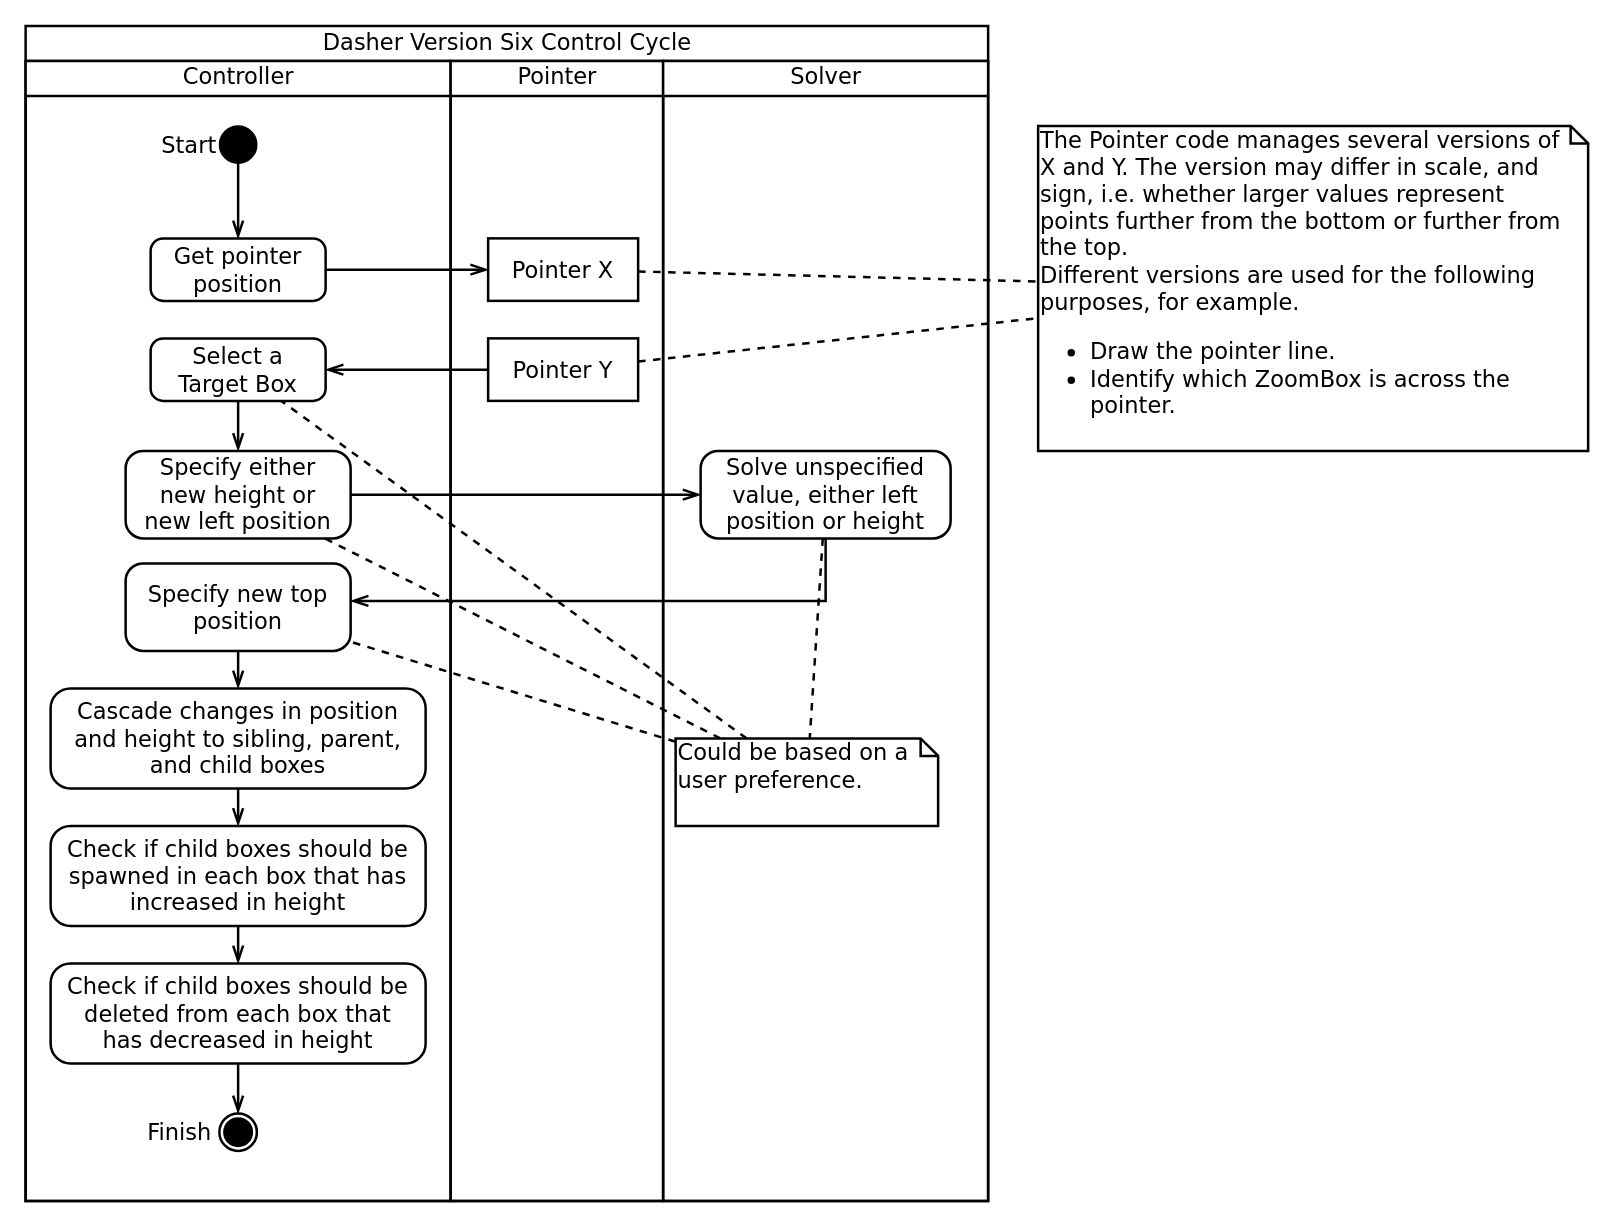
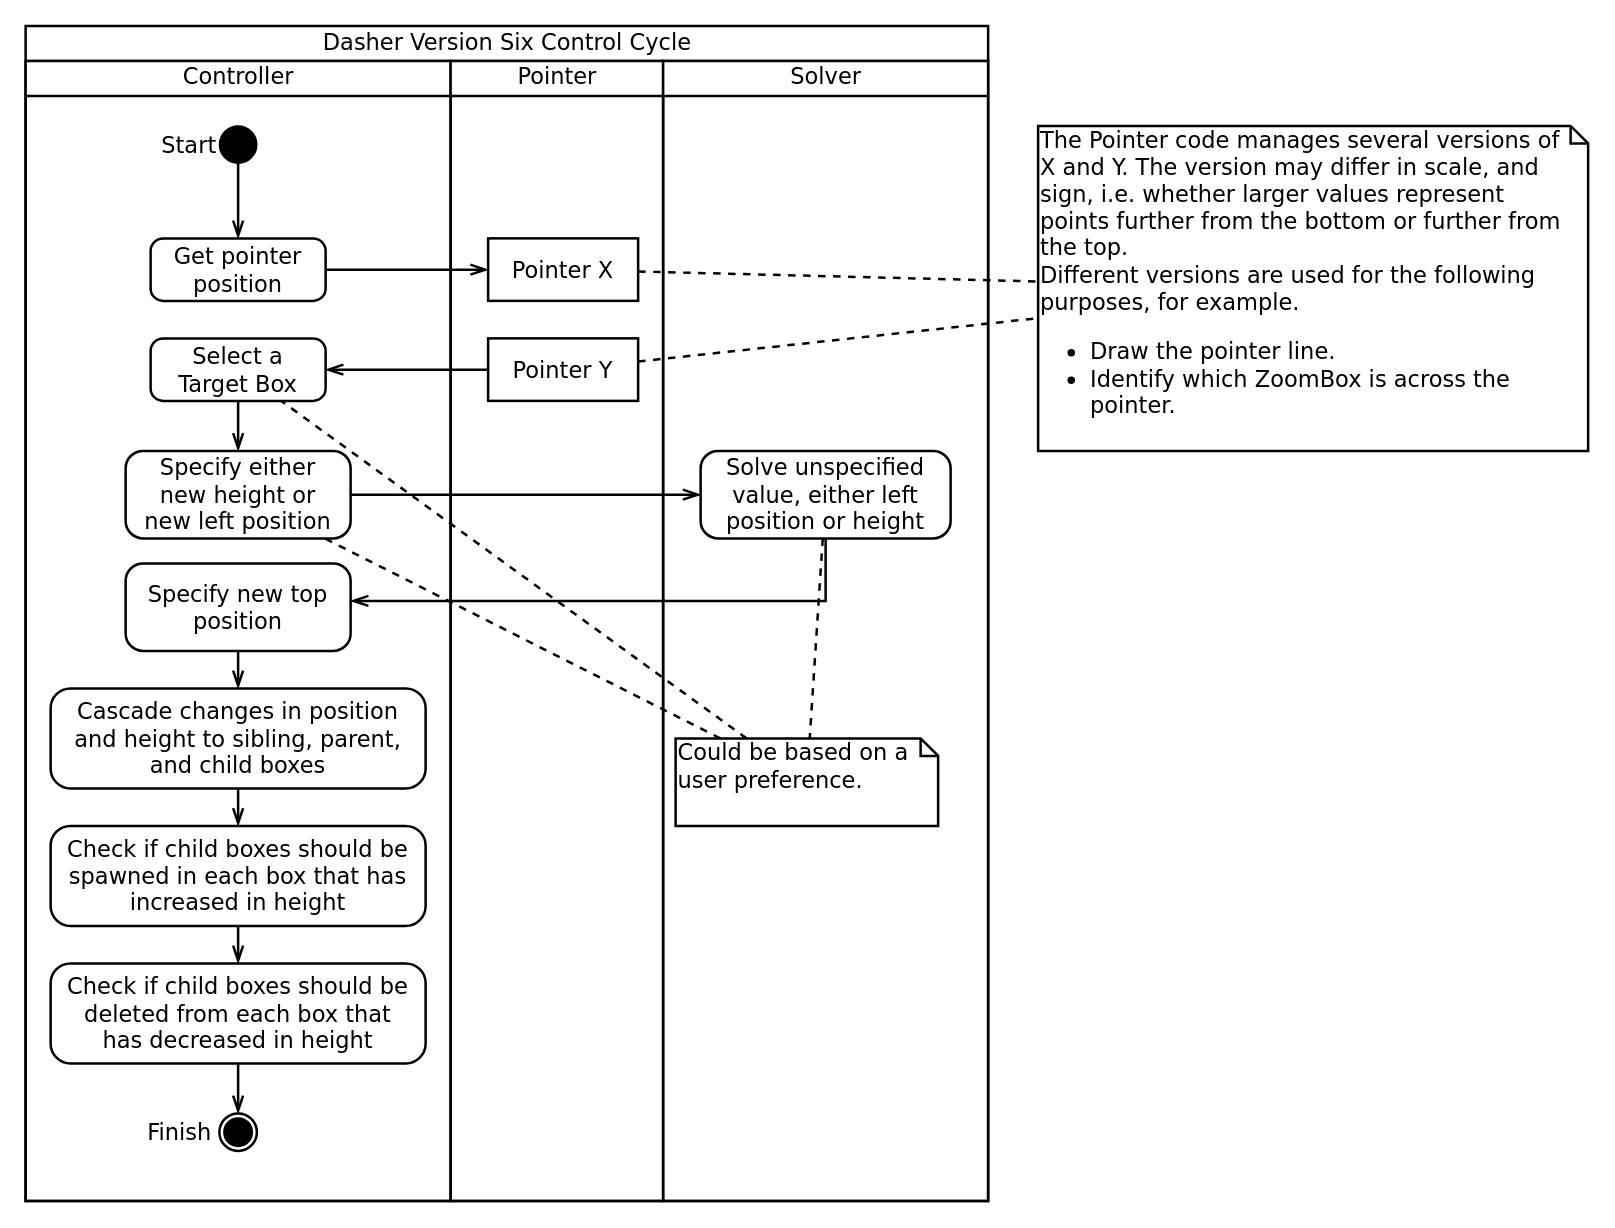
  <mxCell id="0" />
  <mxCell id="1" parent="0" />
  <mxCell id="2" value="Dasher Version Six Control Cycle" style="swimlane;html=1;childLayout=stackLayout;resizeParent=1;resizeParentMax=0;startSize=28;fontStyle=0;fontSize=18;strokeWidth=2;spacingBottom=3;fontFamily=DejaVu Sans;" parent="1" vertex="1"><mxGeometry x="20" y="20" width="770" height="940" as="geometry" /></mxCell>
  <mxCell id="3" value="" style="endArrow=openThin;html=1;fontSize=18;strokeWidth=2;endFill=0;endSize=10;labelBackgroundColor=none;spacingTop=-55;align=left;rounded=0;elbow=vertical;fontFamily=DejaVu Sans;" parent="2" source="12" target="26" edge="1"><mxGeometry width="50" height="50" relative="1" as="geometry"><mxPoint x="187.144" y="930" as="sourcePoint" /><mxPoint x="500" y="379" as="targetPoint" /></mxGeometry></mxCell>
  <mxCell id="4" value="Controller" style="swimlane;html=1;startSize=28;fontStyle=0;fontSize=18;strokeWidth=2;spacingBottom=4;fontFamily=DejaVu Sans;" parent="2" vertex="1"><mxGeometry y="28" width="340" height="912" as="geometry" /></mxCell>
  <mxCell id="5" value="Finish" style="ellipse;html=1;shape=endState;fillColor=#000000;strokeColor=#000000;perimeterSpacing=0;strokeWidth=2;align=right;fontSize=18;spacingLeft=0;fontFamily=DejaVu Sans;spacing=32;" parent="4" vertex="1"><mxGeometry x="155" y="842" width="30" height="30" as="geometry" /></mxCell>
  <mxCell id="6" value="Check if child boxes should be deleted from each box that has decreased in height" style="rounded=1;shadow=0;comic=0;labelBackgroundColor=none;strokeColor=#000000;strokeWidth=2;fillColor=none;fontFamily=DejaVu Sans;fontSize=18;fontColor=#000000;align=center;arcSize=20;spacingTop=10;spacingLeft=10;spacing=2;spacingBottom=10;spacingRight=10;points=[[0.2, 0], [0.4, 0], [0.6, 0], [0.8, 0], [0.5,1]];whiteSpace=wrap;" parent="4" vertex="1"><mxGeometry x="20" y="722" width="300" height="80" as="geometry" /></mxCell>
  <mxCell id="7" value="Specify new top position" style="rounded=1;shadow=0;comic=0;labelBackgroundColor=none;strokeColor=#000000;strokeWidth=2;fillColor=none;fontFamily=DejaVu Sans;fontSize=18;fontColor=#000000;align=center;arcSize=20;spacingTop=10;spacingLeft=10;spacing=2;spacingBottom=10;spacingRight=10;points=[[0.2, 0], [0.4, 0], [0.6, 0], [0.8, 0], [0.5,1]];whiteSpace=wrap;" parent="4" vertex="1"><mxGeometry x="80" y="402" width="180" height="70" as="geometry" /></mxCell>
  <mxCell id="8" value="Start" style="ellipse;whiteSpace=wrap;html=1;rounded=0;shadow=0;comic=0;labelBackgroundColor=none;strokeColor=#000000;strokeWidth=1;fillColor=#000000;fontFamily=DejaVu Sans;fontSize=18;fontColor=#000000;align=right;aspect=fixed;verticalAlign=middle;spacing=32;" parent="4" vertex="1"><mxGeometry x="155.0" y="52" width="30" height="30" as="geometry" /></mxCell>
  <mxCell id="9" value="Get pointer position" style="rounded=1;shadow=0;comic=0;labelBackgroundColor=none;strokeColor=#000000;strokeWidth=2;fillColor=none;fontFamily=DejaVu Sans;fontSize=18;fontColor=#000000;align=center;arcSize=20;spacingTop=10;spacingLeft=10;spacing=2;spacingBottom=10;spacingRight=10;points=[[0.2, 0], [0.4, 0], [0.6, 0], [0.8, 0], [0.5,1]];whiteSpace=wrap;" parent="4" vertex="1"><mxGeometry x="100" y="142" width="140" height="50" as="geometry" /></mxCell>
  <mxCell id="10" value="" style="endArrow=openThin;html=1;fontSize=18;strokeWidth=2;endFill=0;endSize=10;labelBackgroundColor=none;spacingTop=-55;align=left;rounded=0;elbow=vertical;fontFamily=DejaVu Sans;" parent="4" source="8" target="9" edge="1"><mxGeometry width="50" height="50" relative="1" as="geometry"><mxPoint x="330.0" y="342" as="sourcePoint" /><mxPoint x="455" y="342" as="targetPoint" /></mxGeometry></mxCell>
  <mxCell id="11" value="Select a Target Box" style="rounded=1;shadow=0;comic=0;labelBackgroundColor=none;strokeColor=#000000;strokeWidth=2;fillColor=none;fontFamily=DejaVu Sans;fontSize=18;fontColor=#000000;align=center;arcSize=20;spacingTop=10;spacingLeft=10;spacing=2;spacingBottom=10;spacingRight=10;points=[[0.2, 0], [0.4, 0], [0.6, 0], [0.8, 0], [0.5,1]];whiteSpace=wrap;" parent="4" vertex="1"><mxGeometry x="100" y="222" width="140" height="50" as="geometry" /></mxCell>
  <mxCell id="12" value="Specify either new height or new left position" style="rounded=1;shadow=0;comic=0;labelBackgroundColor=none;strokeColor=#000000;strokeWidth=2;fillColor=none;fontFamily=DejaVu Sans;fontSize=18;fontColor=#000000;align=center;arcSize=20;spacingTop=10;spacingLeft=10;spacing=2;spacingBottom=10;spacingRight=10;points=[[0.2, 0], [0.4, 0], [0.6, 0], [0.8, 0], [0.5,1]];whiteSpace=wrap;" parent="4" vertex="1"><mxGeometry x="80" y="312" width="180" height="70" as="geometry" /></mxCell>
  <mxCell id="13" value="" style="endArrow=openThin;html=1;fontSize=18;strokeWidth=2;endFill=0;endSize=10;labelBackgroundColor=none;spacingTop=-55;align=left;rounded=0;elbow=vertical;fontFamily=DejaVu Sans;" parent="4" source="11" target="12" edge="1"><mxGeometry width="50" height="50" relative="1" as="geometry"><mxPoint x="400" y="287" as="sourcePoint" /><mxPoint x="225" y="287" as="targetPoint" /></mxGeometry></mxCell>
  <mxCell id="14" value="" style="endArrow=openThin;html=1;fontSize=18;strokeWidth=2;endFill=0;endSize=10;labelBackgroundColor=none;spacingTop=-55;align=left;rounded=0;elbow=vertical;fontFamily=DejaVu Sans;" parent="4" source="7" target="15" edge="1"><mxGeometry width="50" height="50" relative="1" as="geometry"><mxPoint x="297.5" y="387" as="sourcePoint" /><mxPoint x="570" y="387" as="targetPoint" /></mxGeometry></mxCell>
  <mxCell id="15" value="Cascade changes in position and height to sibling, parent, and child boxes" style="rounded=1;shadow=0;comic=0;labelBackgroundColor=none;strokeColor=#000000;strokeWidth=2;fillColor=none;fontFamily=DejaVu Sans;fontSize=18;fontColor=#000000;align=center;arcSize=20;spacingTop=10;spacingLeft=10;spacing=2;spacingBottom=10;spacingRight=10;points=[[0.2, 0], [0.4, 0], [0.6, 0], [0.8, 0], [0.5,1]];whiteSpace=wrap;" parent="4" vertex="1"><mxGeometry x="20" y="502" width="300" height="80" as="geometry" /></mxCell>
  <mxCell id="16" value="Check if child boxes should be spawned in each box that has increased in height" style="rounded=1;shadow=0;comic=0;labelBackgroundColor=none;strokeColor=#000000;strokeWidth=2;fillColor=none;fontFamily=DejaVu Sans;fontSize=18;fontColor=#000000;align=center;arcSize=20;spacingTop=10;spacingLeft=10;spacing=2;spacingBottom=10;spacingRight=10;points=[[0.2, 0], [0.4, 0], [0.6, 0], [0.8, 0], [0.5,1]];whiteSpace=wrap;" parent="4" vertex="1"><mxGeometry x="20" y="612" width="300" height="80" as="geometry" /></mxCell>
  <mxCell id="17" value="" style="endArrow=openThin;html=1;fontSize=18;strokeWidth=2;endFill=0;endSize=10;labelBackgroundColor=none;spacingTop=-55;align=left;rounded=0;elbow=vertical;fontFamily=DejaVu Sans;" parent="4" source="15" target="16" edge="1"><mxGeometry width="50" height="50" relative="1" as="geometry"><mxPoint x="207.5" y="150" as="sourcePoint" /><mxPoint x="207.5" y="210" as="targetPoint" /></mxGeometry></mxCell>
  <mxCell id="18" value="" style="endArrow=openThin;html=1;fontSize=18;strokeWidth=2;endFill=0;endSize=10;labelBackgroundColor=none;spacingTop=-55;align=left;rounded=0;elbow=vertical;fontFamily=DejaVu Sans;" parent="4" source="16" target="6" edge="1"><mxGeometry width="50" height="50" relative="1" as="geometry"><mxPoint x="209.091" y="650" as="sourcePoint" /><mxPoint x="208.409" y="680" as="targetPoint" /></mxGeometry></mxCell>
  <mxCell id="19" value="" style="endArrow=openThin;html=1;fontSize=18;strokeWidth=2;endFill=0;endSize=10;labelBackgroundColor=none;spacingTop=-55;align=left;rounded=0;elbow=vertical;fontFamily=DejaVu Sans;" parent="4" source="6" target="5" edge="1"><mxGeometry width="50" height="50" relative="1" as="geometry"><mxPoint x="220" y="150" as="sourcePoint" /><mxPoint x="220" y="210" as="targetPoint" /></mxGeometry></mxCell>
  <mxCell id="20" value="Pointer" style="swimlane;html=1;startSize=28;fontStyle=0;fontSize=18;strokeWidth=2;spacingBottom=4;fontFamily=DejaVu Sans;" parent="2" vertex="1"><mxGeometry x="340" y="28" width="170" height="912" as="geometry" /></mxCell>
  <mxCell id="21" value="Pointer X" style="rounded=0;shadow=0;comic=0;labelBackgroundColor=none;strokeColor=#000000;strokeWidth=2;fillColor=none;fontFamily=DejaVu Sans;fontSize=18;fontColor=#000000;align=center;arcSize=20;spacingTop=10;spacingLeft=10;spacing=2;spacingBottom=10;spacingRight=10;points=[[0.2, 0], [0.4, 0], [0.6, 0], [0.8, 0], [0.5,1]];whiteSpace=wrap;" parent="20" vertex="1"><mxGeometry x="30" y="142" width="120" height="50" as="geometry" /></mxCell>
  <mxCell id="22" value="Pointer Y" style="rounded=0;shadow=0;comic=0;labelBackgroundColor=none;strokeColor=#000000;strokeWidth=2;fillColor=none;fontFamily=DejaVu Sans;fontSize=18;fontColor=#000000;align=center;arcSize=20;spacingTop=10;spacingLeft=10;spacing=2;spacingBottom=10;spacingRight=10;points=[[0.2, 0], [0.4, 0], [0.6, 0], [0.8, 0], [0.5,1]];whiteSpace=wrap;" parent="20" vertex="1"><mxGeometry x="30" y="222" width="120" height="50" as="geometry" /></mxCell>
  <mxCell id="23" value="" style="endArrow=openThin;html=1;fontSize=18;strokeWidth=2;endFill=0;endSize=10;labelBackgroundColor=none;spacingTop=-55;align=left;rounded=0;elbow=vertical;fontFamily=DejaVu Sans;" parent="2" source="9" target="21" edge="1"><mxGeometry width="50" height="50" relative="1" as="geometry"><mxPoint x="90" y="740" as="sourcePoint" /><mxPoint x="530" y="409" as="targetPoint" /></mxGeometry></mxCell>
  <mxCell id="24" value="" style="endArrow=openThin;html=1;fontSize=18;strokeWidth=2;endFill=0;endSize=10;labelBackgroundColor=none;spacingTop=-55;align=left;rounded=0;elbow=vertical;fontFamily=DejaVu Sans;" parent="2" source="22" target="11" edge="1"><mxGeometry width="50" height="50" relative="1" as="geometry"><mxPoint x="465" y="235" as="sourcePoint" /><mxPoint x="550" y="235" as="targetPoint" /></mxGeometry></mxCell>
  <mxCell id="25" value="Solver" style="swimlane;html=1;startSize=28;fontStyle=0;fontSize=18;strokeWidth=2;spacingBottom=4;fontFamily=DejaVu Sans;" parent="2" vertex="1"><mxGeometry x="510" y="28" width="260" height="912" as="geometry" /></mxCell>
  <mxCell id="26" value="Solve unspecified value, either left position or height" style="rounded=1;shadow=0;comic=0;labelBackgroundColor=none;strokeColor=#000000;strokeWidth=2;fillColor=none;fontFamily=DejaVu Sans;fontSize=18;fontColor=#000000;align=center;arcSize=20;spacingTop=10;spacingLeft=10;spacing=2;spacingBottom=10;spacingRight=10;points=[[0.2, 0], [0.4, 0], [0.6, 0], [0.8, 0], [0.5,1]];whiteSpace=wrap;" parent="25" vertex="1"><mxGeometry x="30" y="312" width="200" height="70" as="geometry" /></mxCell>
  <mxCell id="27" value="" style="endArrow=none;html=1;fontSize=18;strokeWidth=2;endFill=0;labelBackgroundColor=none;spacingTop=-55;align=left;rounded=0;dashed=1;endSize=10;fontFamily=DejaVu Sans;" parent="25" source="26" target="28" edge="1"><mxGeometry width="50" height="50" relative="1" as="geometry"><mxPoint x="-30" y="179.586" as="sourcePoint" /><mxPoint x="270" y="192.517" as="targetPoint" /></mxGeometry></mxCell>
  <mxCell id="28" value="Could be based on a user preference." style="shape=note;whiteSpace=wrap;html=1;size=14;verticalAlign=top;align=left;spacingTop=-6;strokeWidth=2;fontSize=18;fillColor=none;spacingRight=13;fontStyle=0;fontFamily=DejaVu Sans;" parent="25" vertex="1"><mxGeometry x="10" y="542" width="210" height="70" as="geometry" /></mxCell>
  <mxCell id="29" value="" style="endArrow=openThin;html=1;fontSize=18;strokeWidth=2;endFill=0;endSize=10;labelBackgroundColor=none;spacingTop=-55;align=left;rounded=0;elbow=vertical;edgeStyle=elbowEdgeStyle;fontFamily=DejaVu Sans;" parent="2" source="26" target="7" edge="1"><mxGeometry width="50" height="50" relative="1" as="geometry"><mxPoint x="185" y="135" as="sourcePoint" /><mxPoint x="165" y="930" as="targetPoint" /><Array as="points"><mxPoint x="380" y="460" /></Array></mxGeometry></mxCell>
  <mxCell id="30" value="" style="endArrow=none;html=1;fontSize=18;strokeWidth=2;endFill=0;labelBackgroundColor=none;spacingTop=-55;align=left;rounded=0;dashed=1;endSize=10;fontFamily=DejaVu Sans;" parent="2" source="28" target="11" edge="1"><mxGeometry width="50" height="50" relative="1" as="geometry"><mxPoint x="480" y="207.586" as="sourcePoint" /><mxPoint x="780" y="220.517" as="targetPoint" /></mxGeometry></mxCell>
  <mxCell id="31" value="" style="endArrow=none;html=1;fontSize=18;strokeWidth=2;endFill=0;labelBackgroundColor=none;spacingTop=-55;align=left;rounded=0;dashed=1;endSize=10;fontFamily=DejaVu Sans;" parent="2" source="28" target="12" edge="1"><mxGeometry width="50" height="50" relative="1" as="geometry"><mxPoint x="-150" y="244.808" as="sourcePoint" /><mxPoint x="65" y="275.128" as="targetPoint" /></mxGeometry></mxCell>
- <mxCell id="32" value="" style="endArrow=none;html=1;fontSize=18;strokeWidth=2;endFill=0;labelBackgroundColor=none;spacingTop=-55;align=left;rounded=0;dashed=1;endSize=10;fontFamily=DejaVu Sans;" parent="2" source="28" target="7" edge="1"><mxGeometry width="50" height="50" relative="1" as="geometry"><mxPoint x="-166.935" y="265" as="sourcePoint" /><mxPoint x="46.935" y="350" as="targetPoint" /></mxGeometry></mxCell>
  <mxCell id="33" value="The Pointer code manages several versions of X and Y. The version may differ in scale, and sign, i.e. whether larger values represent points further from the bottom or further from the top.&lt;br&gt;Different versions are used for the following purposes, for example.&amp;nbsp;&lt;br&gt;&lt;ul&gt;&lt;li&gt;Draw the pointer line.&lt;/li&gt;&lt;li&gt;Identify which ZoomBox is across the pointer.&lt;/li&gt;&lt;/ul&gt;" style="shape=note;whiteSpace=wrap;html=1;size=14;verticalAlign=top;align=left;spacingTop=-6;strokeWidth=2;fontSize=18;fillColor=none;spacingRight=13;fontStyle=0;fontFamily=DejaVu Sans;" parent="1" vertex="1"><mxGeometry x="830" y="100" width="440" height="260" as="geometry" /></mxCell>
  <mxCell id="34" value="" style="endArrow=none;html=1;fontSize=18;strokeWidth=2;endFill=0;labelBackgroundColor=none;spacingTop=-55;align=left;rounded=0;dashed=1;endSize=10;fontFamily=DejaVu Sans;" parent="1" source="22" target="33" edge="1"><mxGeometry width="50" height="50" relative="1" as="geometry"><mxPoint x="550" y="1020" as="sourcePoint" /><mxPoint x="530" y="1297" as="targetPoint" /></mxGeometry></mxCell>
  <mxCell id="35" value="" style="endArrow=none;html=1;fontSize=18;strokeWidth=2;endFill=0;labelBackgroundColor=none;spacingTop=-55;align=left;rounded=0;dashed=1;endSize=10;fontFamily=DejaVu Sans;" parent="1" source="21" target="33" edge="1"><mxGeometry width="50" height="50" relative="1" as="geometry"><mxPoint x="650" y="301.154" as="sourcePoint" /><mxPoint x="760" y="294.103" as="targetPoint" /></mxGeometry></mxCell>
